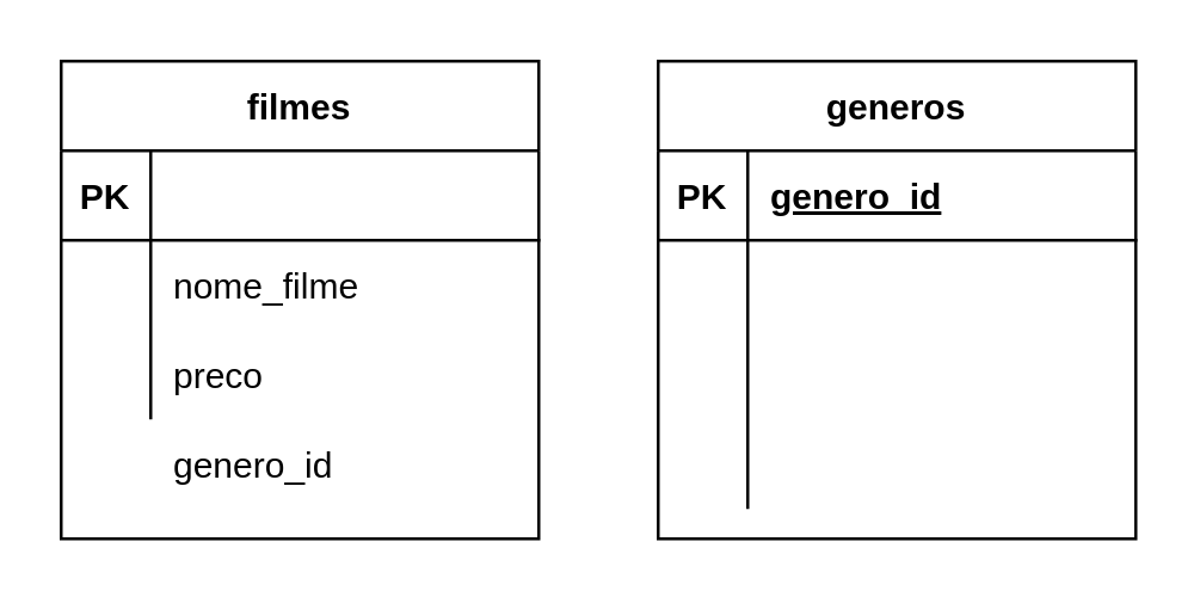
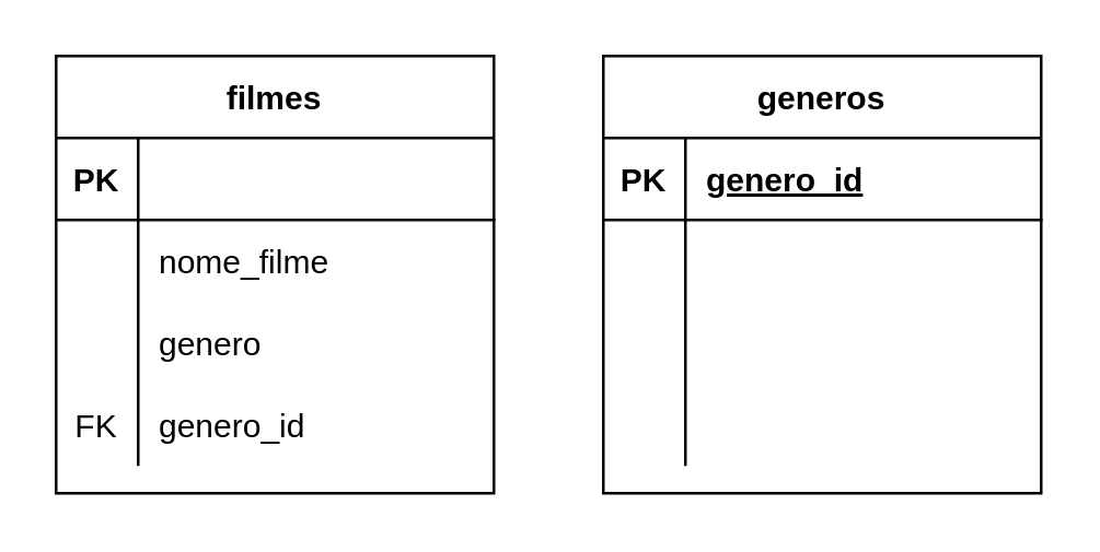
  <mxCell id="0" />
  <mxCell id="1" parent="0" />
  <mxCell id="2" value="filmes" style="shape=table;startSize=30;container=1;collapsible=1;childLayout=tableLayout;fixedRows=1;rowLines=0;fontStyle=1;align=center;resizeLast=1;" vertex="1" parent="1"><mxGeometry x="20" y="20" width="160" height="160" as="geometry" /></mxCell>
  <mxCell id="3" value="" style="shape=partialRectangle;collapsible=0;dropTarget=0;pointerEvents=0;fillColor=none;top=0;left=0;bottom=1;right=0;points=[[0,0.5],[1,0.5]];portConstraint=eastwest;" vertex="1" parent="2"><mxGeometry y="30" width="160" height="30" as="geometry" /></mxCell>
  <mxCell id="4" value="PK" style="shape=partialRectangle;connectable=0;fillColor=none;top=0;left=0;bottom=0;right=0;fontStyle=1;overflow=hidden;" vertex="1" parent="3"><mxGeometry width="30" height="30" as="geometry" /></mxCell>
  <mxCell id="5" value="" style="shape=partialRectangle;collapsible=0;dropTarget=0;pointerEvents=0;fillColor=none;top=0;left=0;bottom=0;right=0;points=[[0,0.5],[1,0.5]];portConstraint=eastwest;" vertex="1" parent="2"><mxGeometry y="60" width="160" height="30" as="geometry" /></mxCell>
  <mxCell id="6" value="" style="shape=partialRectangle;connectable=0;fillColor=none;top=0;left=0;bottom=0;right=0;editable=1;overflow=hidden;" vertex="1" parent="5"><mxGeometry width="30" height="30" as="geometry" /></mxCell>
  <mxCell id="7" value="nome_filme" style="shape=partialRectangle;connectable=0;fillColor=none;top=0;left=0;bottom=0;right=0;align=left;spacingLeft=6;overflow=hidden;" vertex="1" parent="5"><mxGeometry x="30" width="130" height="30" as="geometry" /></mxCell>
  <mxCell id="8" value="" style="shape=partialRectangle;collapsible=0;dropTarget=0;pointerEvents=0;fillColor=none;top=0;left=0;bottom=0;right=0;points=[[0,0.5],[1,0.5]];portConstraint=eastwest;" vertex="1" parent="2"><mxGeometry y="90" width="160" height="30" as="geometry" /></mxCell>
  <mxCell id="9" value="" style="shape=partialRectangle;connectable=0;fillColor=none;top=0;left=0;bottom=0;right=0;editable=1;overflow=hidden;" vertex="1" parent="8"><mxGeometry width="30" height="30" as="geometry" /></mxCell>
- <mxCell id="10" value="preco" style="shape=partialRectangle;connectable=0;fillColor=none;top=0;left=0;bottom=0;right=0;align=left;spacingLeft=6;overflow=hidden;" vertex="1" parent="8"><mxGeometry x="30" width="130" height="30" as="geometry" /></mxCell>
+ <mxCell id="10" value="genero" style="shape=partialRectangle;connectable=0;fillColor=none;top=0;left=0;bottom=0;right=0;align=left;spacingLeft=6;overflow=hidden;" vertex="1" parent="8"><mxGeometry x="30" width="130" height="30" as="geometry" /></mxCell>
  <mxCell id="11" value="" style="shape=partialRectangle;collapsible=0;dropTarget=0;pointerEvents=0;fillColor=none;top=0;left=0;bottom=0;right=0;points=[[0,0.5],[1,0.5]];portConstraint=eastwest;" vertex="1" parent="2"><mxGeometry y="120" width="160" height="30" as="geometry" /></mxCell>
+ <mxCell id="12" value="FK" style="shape=partialRectangle;connectable=0;fillColor=none;top=0;left=0;bottom=0;right=0;editable=1;overflow=hidden;" vertex="1" parent="11"><mxGeometry width="30" height="30" as="geometry" /></mxCell>
  <mxCell id="13" value="genero_id" style="shape=partialRectangle;connectable=0;fillColor=none;top=0;left=0;bottom=0;right=0;align=left;spacingLeft=6;overflow=hidden;" vertex="1" parent="11"><mxGeometry x="30" width="130" height="30" as="geometry" /></mxCell>
  <mxCell id="14" value="generos" style="shape=table;startSize=30;container=1;collapsible=1;childLayout=tableLayout;fixedRows=1;rowLines=0;fontStyle=1;align=center;resizeLast=1;" vertex="1" parent="1"><mxGeometry x="220" y="20" width="160" height="160" as="geometry" /></mxCell>
  <mxCell id="15" value="" style="shape=partialRectangle;collapsible=0;dropTarget=0;pointerEvents=0;fillColor=none;top=0;left=0;bottom=1;right=0;points=[[0,0.5],[1,0.5]];portConstraint=eastwest;" vertex="1" parent="14"><mxGeometry y="30" width="160" height="30" as="geometry" /></mxCell>
  <mxCell id="16" value="PK" style="shape=partialRectangle;connectable=0;fillColor=none;top=0;left=0;bottom=0;right=0;fontStyle=1;overflow=hidden;" vertex="1" parent="15"><mxGeometry width="30" height="30" as="geometry" /></mxCell>
  <mxCell id="17" value="genero_id" style="shape=partialRectangle;connectable=0;fillColor=none;top=0;left=0;bottom=0;right=0;align=left;spacingLeft=6;fontStyle=5;overflow=hidden;" vertex="1" parent="15"><mxGeometry x="30" width="130" height="30" as="geometry" /></mxCell>
  <mxCell id="18" value="" style="shape=partialRectangle;collapsible=0;dropTarget=0;pointerEvents=0;fillColor=none;top=0;left=0;bottom=0;right=0;points=[[0,0.5],[1,0.5]];portConstraint=eastwest;" vertex="1" parent="14"><mxGeometry y="60" width="160" height="30" as="geometry" /></mxCell>
  <mxCell id="19" value="" style="shape=partialRectangle;connectable=0;fillColor=none;top=0;left=0;bottom=0;right=0;editable=1;overflow=hidden;" vertex="1" parent="18"><mxGeometry width="30" height="30" as="geometry" /></mxCell>
  <mxCell id="20" value="" style="shape=partialRectangle;collapsible=0;dropTarget=0;pointerEvents=0;fillColor=none;top=0;left=0;bottom=0;right=0;points=[[0,0.5],[1,0.5]];portConstraint=eastwest;" vertex="1" parent="14"><mxGeometry y="90" width="160" height="30" as="geometry" /></mxCell>
  <mxCell id="21" value="" style="shape=partialRectangle;connectable=0;fillColor=none;top=0;left=0;bottom=0;right=0;editable=1;overflow=hidden;" vertex="1" parent="20"><mxGeometry width="30" height="30" as="geometry" /></mxCell>
  <mxCell id="22" value="" style="shape=partialRectangle;connectable=0;fillColor=none;top=0;left=0;bottom=0;right=0;align=left;spacingLeft=6;overflow=hidden;" vertex="1" parent="20"><mxGeometry x="30" width="130" height="30" as="geometry" /></mxCell>
  <mxCell id="23" value="" style="shape=partialRectangle;collapsible=0;dropTarget=0;pointerEvents=0;fillColor=none;top=0;left=0;bottom=0;right=0;points=[[0,0.5],[1,0.5]];portConstraint=eastwest;" vertex="1" parent="14"><mxGeometry y="120" width="160" height="30" as="geometry" /></mxCell>
  <mxCell id="24" value="" style="shape=partialRectangle;connectable=0;fillColor=none;top=0;left=0;bottom=0;right=0;editable=1;overflow=hidden;" vertex="1" parent="23"><mxGeometry width="30" height="30" as="geometry" /></mxCell>
  <mxCell id="25" value="" style="shape=partialRectangle;connectable=0;fillColor=none;top=0;left=0;bottom=0;right=0;align=left;spacingLeft=6;overflow=hidden;" vertex="1" parent="23"><mxGeometry x="30" width="130" height="30" as="geometry" /></mxCell>
